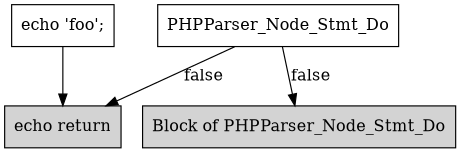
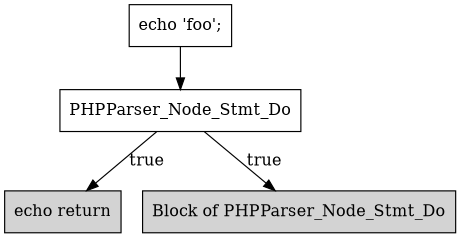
  digraph {
    node [shape=box]
    n1 [label="echo return" style=filled]
    n2 [label="Block of PHPParser_Node_Stmt_Do" style=filled]
    n3 [label="echo 'foo';"]
    n4 [label=PHPParser_Node_Stmt_Do]
-   n3 -> n1
-   n4 -> n1 [label=false]
-   n4 -> n2 [label=false]
+   n3 -> n4
+   n4 -> n1 [label=true]
+   n4 -> n2 [label=true]
  }
